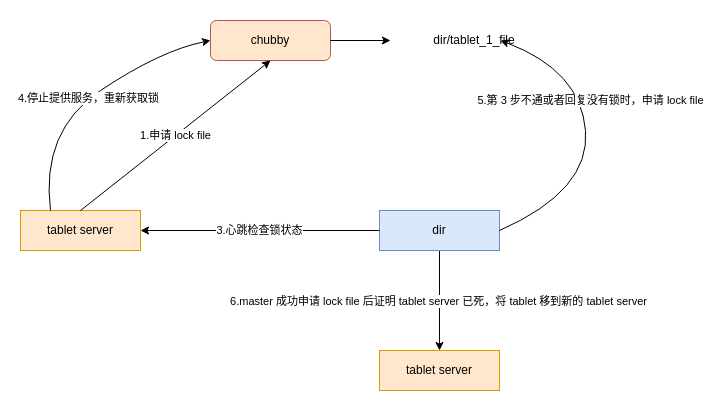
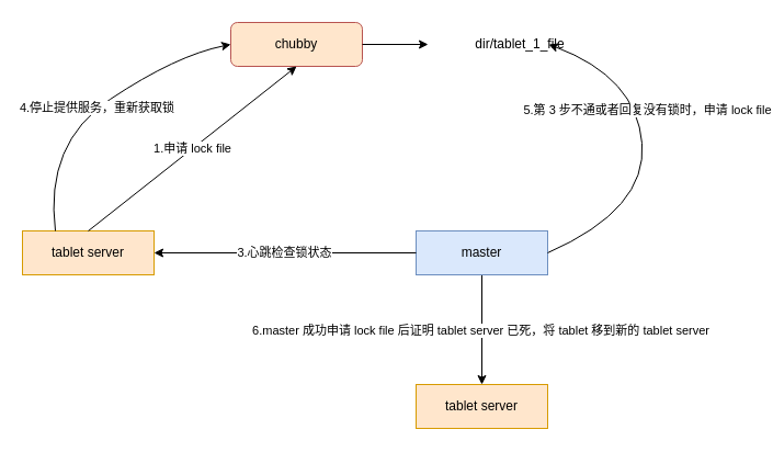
  <mxCell id="0" />
  <mxCell id="1" parent="0" />
  <mxCell id="2" value="chubby" style="rounded=1;whiteSpace=wrap;html=1;fillColor=#ffe6cc;strokeColor=#b85450;" vertex="1" parent="1"><mxGeometry x="210" y="20" width="120" height="40" as="geometry" /></mxCell>
  <mxCell id="3" value="dir/tablet_1_file" style="text;html=1;strokeColor=none;fillColor=none;align=center;verticalAlign=middle;whiteSpace=wrap;rounded=0;" vertex="1" parent="1"><mxGeometry x="439" y="30" width="70" height="20" as="geometry" /></mxCell>
  <mxCell id="4" value="" style="endArrow=classic;html=1;exitX=1;exitY=0.5;exitDx=0;exitDy=0;" edge="1" parent="1" source="2"><mxGeometry width="50" height="50" relative="1" as="geometry"><mxPoint x="380" y="250" as="sourcePoint" /><mxPoint x="390" y="40" as="targetPoint" /></mxGeometry></mxCell>
  <mxCell id="5" value="tablet server" style="rounded=0;whiteSpace=wrap;html=1;fillColor=#ffe6cc;strokeColor=#d79b00;" vertex="1" parent="1"><mxGeometry x="20" y="210" width="120" height="40" as="geometry" /></mxCell>
  <mxCell id="6" style="edgeStyle=orthogonalEdgeStyle;rounded=0;orthogonalLoop=1;jettySize=auto;html=1;entryX=0.5;entryY=0;entryDx=0;entryDy=0;" edge="1" parent="1" source="8" target="12"><mxGeometry relative="1" as="geometry" /></mxCell>
  <mxCell id="7" value="6.master 成功申请 lock file 后证明 tablet server 已死，将 tablet 移到新的 tablet server" style="edgeLabel;html=1;align=center;verticalAlign=middle;resizable=0;points=[];" vertex="1" connectable="0" parent="6"><mxGeometry x="0.007" y="-2" relative="1" as="geometry"><mxPoint as="offset" /></mxGeometry></mxCell>
- <mxCell id="8" value="dir" style="rounded=0;whiteSpace=wrap;html=1;fillColor=#dae8fc;strokeColor=#6c8ebf;" vertex="1" parent="1"><mxGeometry x="379" y="210" width="120" height="40" as="geometry" /></mxCell>
+ <mxCell id="8" value="master" style="rounded=0;whiteSpace=wrap;html=1;fillColor=#dae8fc;strokeColor=#6c8ebf;" vertex="1" parent="1"><mxGeometry x="379" y="210" width="120" height="40" as="geometry" /></mxCell>
  <mxCell id="9" value="1.申请 lock file" style="endArrow=classic;html=1;exitX=0.5;exitY=0;exitDx=0;exitDy=0;entryX=0.5;entryY=1;entryDx=0;entryDy=0;" edge="1" parent="1" source="5" target="2"><mxGeometry width="50" height="50" relative="1" as="geometry"><mxPoint x="380" y="250" as="sourcePoint" /><mxPoint x="430" y="200" as="targetPoint" /></mxGeometry></mxCell>
  <mxCell id="10" value="3.心跳检查锁状态" style="endArrow=classic;html=1;entryX=1;entryY=0.5;entryDx=0;entryDy=0;exitX=0;exitY=0.5;exitDx=0;exitDy=0;" edge="1" parent="1" source="8" target="5"><mxGeometry width="50" height="50" relative="1" as="geometry"><mxPoint x="380" y="250" as="sourcePoint" /><mxPoint x="430" y="200" as="targetPoint" /></mxGeometry></mxCell>
  <mxCell id="11" value="5.第 3 步不通或者回复没有锁时，申请 lock file" style="curved=1;endArrow=classic;html=1;exitX=1;exitY=0.5;exitDx=0;exitDy=0;" edge="1" parent="1" source="8"><mxGeometry x="0.239" y="-7" width="50" height="50" relative="1" as="geometry"><mxPoint x="380" y="250" as="sourcePoint" /><mxPoint x="500" y="40" as="targetPoint" /><Array as="points"><mxPoint x="590" y="190" /><mxPoint x="580" y="70" /></Array><mxPoint as="offset" /></mxGeometry></mxCell>
  <mxCell id="12" value="tablet server" style="rounded=0;whiteSpace=wrap;html=1;fillColor=#ffe6cc;strokeColor=#d79b00;" vertex="1" parent="1"><mxGeometry x="379" y="350" width="120" height="40" as="geometry" /></mxCell>
  <mxCell id="13" value="4.停止提供服务，重新获取锁" style="curved=1;endArrow=classic;html=1;entryX=0;entryY=0.5;entryDx=0;entryDy=0;exitX=0.25;exitY=0;exitDx=0;exitDy=0;" edge="1" parent="1" source="5" target="2"><mxGeometry width="50" height="50" relative="1" as="geometry"><mxPoint x="380" y="250" as="sourcePoint" /><mxPoint x="430" y="200" as="targetPoint" /><Array as="points"><mxPoint x="40" y="130" /><mxPoint x="160" y="50" /></Array></mxGeometry></mxCell>
